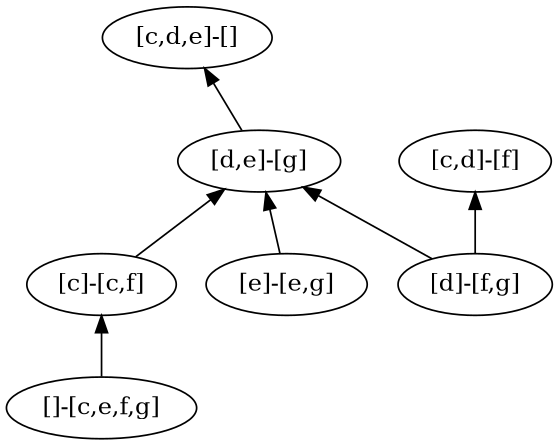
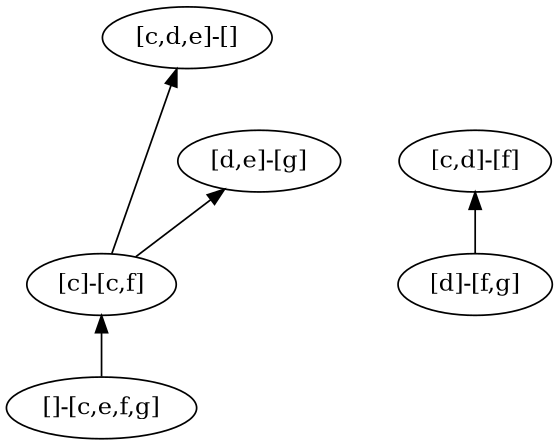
  digraph {
    rankdir=BT
    n1 [label="[]-[c,e,f,g]"]
    n2 [label="[c]-[c,f]"]
    n3 [label="[d,e]-[g]"]
    n4 [label="[d]-[f,g]"]
    n5 [label="[c,d]-[f]"]
-   n6 [label="[e]-[e,g]"]
    n7 [label="[c,d,e]-[]"]
    n1 -> n2
    n2 -> n3
-   n3 -> n7
-   n4 -> n3
+   n2 -> n7
    n4 -> n5
-   n6 -> n3
  }
